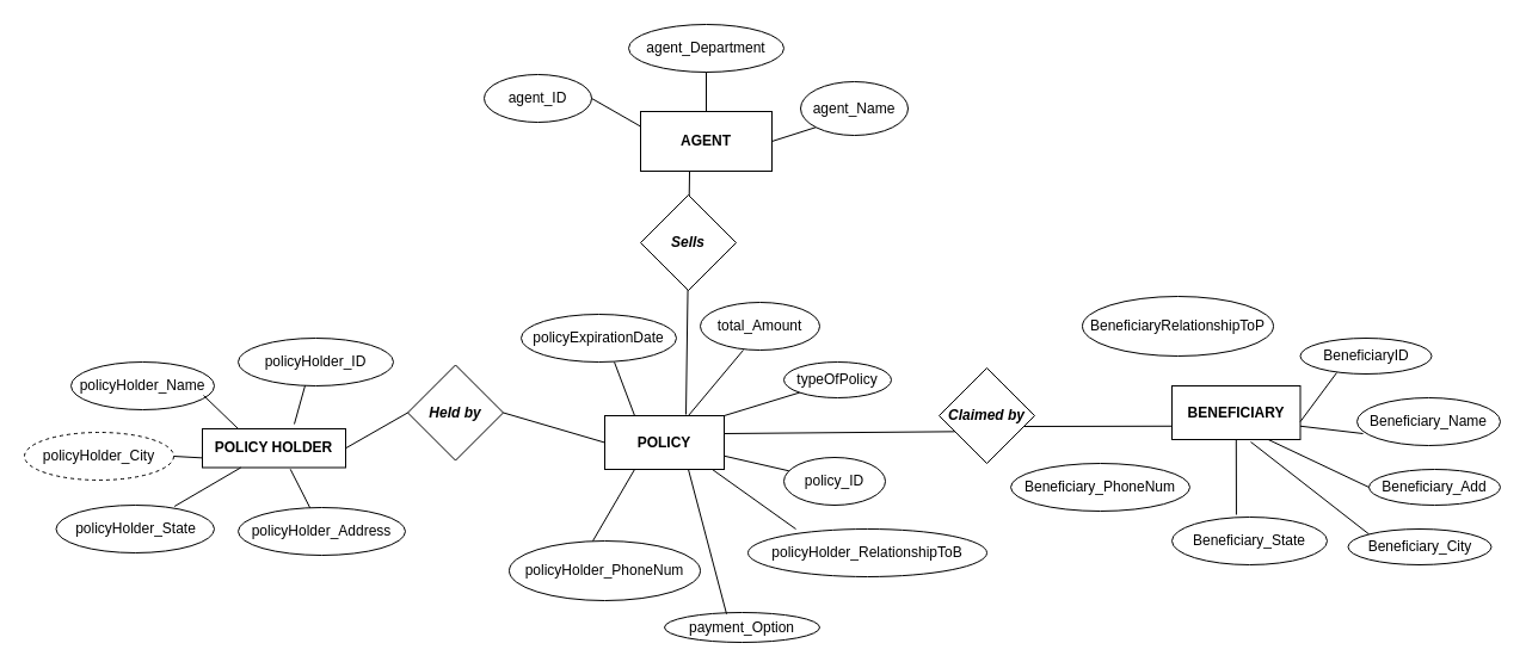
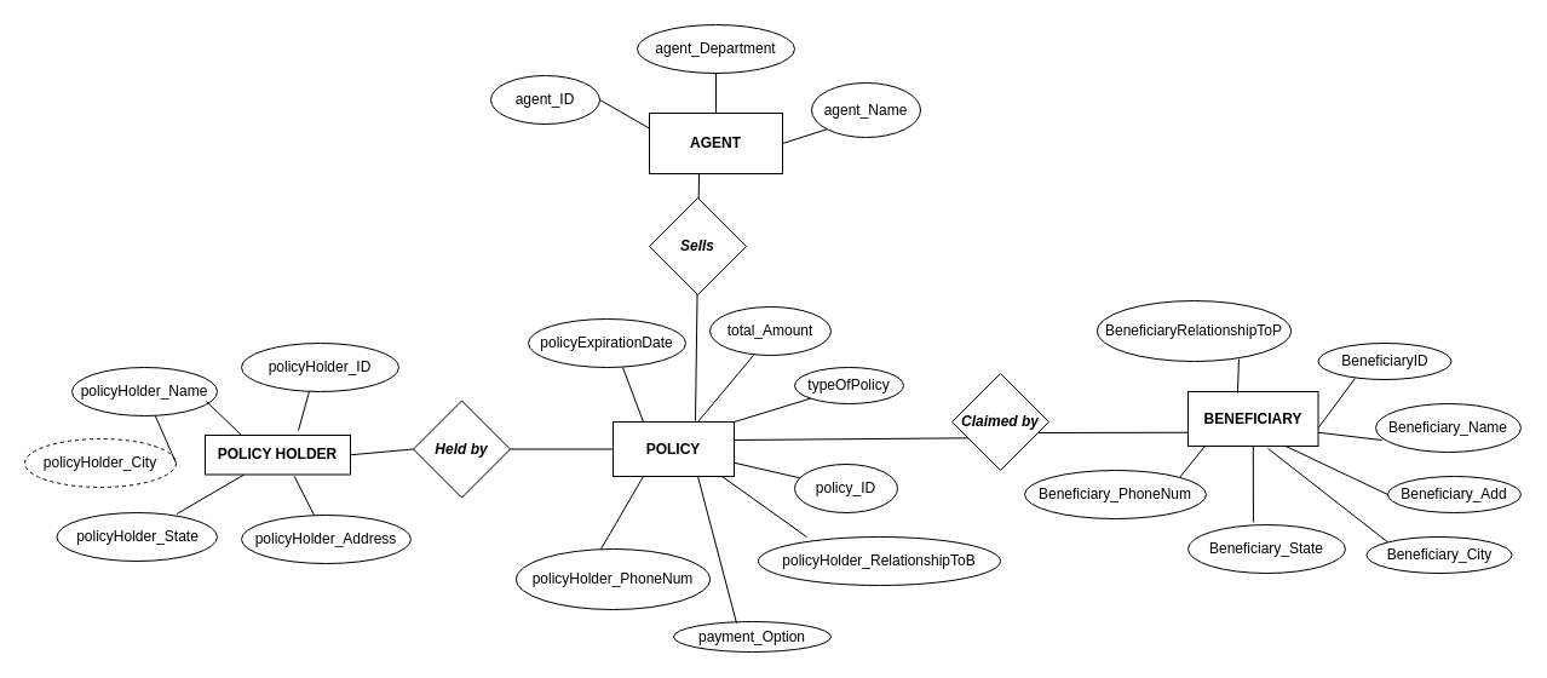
  <mxCell id="0" />
  <mxCell id="1" parent="0" />
  <mxCell id="2" value="&lt;b&gt;AGENT&lt;/b&gt;" style="rounded=0;whiteSpace=wrap;html=1;" vertex="1" parent="1"><mxGeometry x="536" y="93" width="110" height="50" as="geometry" /></mxCell>
  <mxCell id="3" value="&lt;b&gt;POLICY&lt;/b&gt;" style="rounded=0;whiteSpace=wrap;html=1;" vertex="1" parent="1"><mxGeometry x="506" y="348" width="100" height="45" as="geometry" /></mxCell>
  <mxCell id="4" value="&lt;b&gt;POLICY HOLDER&lt;/b&gt;" style="rounded=0;whiteSpace=wrap;html=1;" vertex="1" parent="1"><mxGeometry x="169" y="359" width="120" height="32.5" as="geometry" /></mxCell>
  <mxCell id="5" value="&lt;b&gt;BENEFICIARY&lt;/b&gt;" style="rounded=0;whiteSpace=wrap;html=1;" vertex="1" parent="1"><mxGeometry x="981" y="323" width="107.5" height="45" as="geometry" /></mxCell>
  <mxCell id="6" value="agent_Name" style="ellipse;whiteSpace=wrap;html=1;" vertex="1" parent="1"><mxGeometry x="670" y="68" width="90" height="45" as="geometry" /></mxCell>
  <mxCell id="7" value="agent_ID" style="ellipse;whiteSpace=wrap;html=1;" vertex="1" parent="1"><mxGeometry x="405" y="62" width="90" height="40" as="geometry" /></mxCell>
  <mxCell id="8" value="agent_Department" style="ellipse;whiteSpace=wrap;html=1;" vertex="1" parent="1"><mxGeometry x="526" y="20" width="130" height="40" as="geometry" /></mxCell>
  <mxCell id="9" value="policy_ID" style="ellipse;whiteSpace=wrap;html=1;" vertex="1" parent="1"><mxGeometry x="656" y="383" width="85" height="40" as="geometry" /></mxCell>
  <mxCell id="10" value="typeOfPolicy" style="ellipse;whiteSpace=wrap;html=1;" vertex="1" parent="1"><mxGeometry x="656" y="303" width="90" height="30" as="geometry" /></mxCell>
  <mxCell id="11" value="policyExpirationDate" style="ellipse;whiteSpace=wrap;html=1;" vertex="1" parent="1"><mxGeometry x="436" y="263" width="130" height="40" as="geometry" /></mxCell>
  <mxCell id="12" value="payment_Option" style="ellipse;whiteSpace=wrap;html=1;" vertex="1" parent="1"><mxGeometry x="556" y="513" width="130" height="25" as="geometry" /></mxCell>
  <mxCell id="13" value="total_Amount" style="ellipse;whiteSpace=wrap;html=1;" vertex="1" parent="1"><mxGeometry x="586" y="253" width="100" height="40" as="geometry" /></mxCell>
  <mxCell id="14" value="policyHolder_ID" style="ellipse;whiteSpace=wrap;html=1;" vertex="1" parent="1"><mxGeometry x="199" y="283" width="130" height="40" as="geometry" /></mxCell>
  <mxCell id="15" value="policyHolder_Name" style="ellipse;whiteSpace=wrap;html=1;" vertex="1" parent="1"><mxGeometry x="59" y="303" width="120" height="40" as="geometry" /></mxCell>
  <mxCell id="16" value="policyHolder_Address" style="ellipse;whiteSpace=wrap;html=1;" vertex="1" parent="1"><mxGeometry x="199" y="425" width="140" height="40" as="geometry" /></mxCell>
  <mxCell id="17" style="edgeStyle=orthogonalEdgeStyle;rounded=0;orthogonalLoop=1;jettySize=auto;html=1;exitX=0.5;exitY=1;exitDx=0;exitDy=0;" edge="1" parent="1" source="15" target="15"><mxGeometry relative="1" as="geometry" /></mxCell>
  <mxCell id="18" value="policyHolder_City" style="ellipse;whiteSpace=wrap;html=1;dashed=1;" vertex="1" parent="1"><mxGeometry x="20" y="362" width="125" height="40" as="geometry" /></mxCell>
  <mxCell id="19" value="policyHolder_State" style="ellipse;whiteSpace=wrap;html=1;" vertex="1" parent="1"><mxGeometry x="46.5" y="423" width="132.5" height="40" as="geometry" /></mxCell>
  <mxCell id="20" value="policyHolder_PhoneNum" style="ellipse;whiteSpace=wrap;html=1;" vertex="1" parent="1"><mxGeometry y="453" width="160" height="50" as="geometry" x="426" /></mxCell>
  <mxCell id="21" value="policyHolder_RelationshipToB" style="ellipse;whiteSpace=wrap;html=1;" vertex="1" parent="1"><mxGeometry x="626" y="443" width="200" height="40" as="geometry" /></mxCell>
  <mxCell id="22" value="BeneficiaryID" style="ellipse;whiteSpace=wrap;html=1;" vertex="1" parent="1"><mxGeometry x="1088.5" y="283" width="110" height="30" as="geometry" /></mxCell>
  <mxCell id="23" value="Beneficiary_Name" style="ellipse;whiteSpace=wrap;html=1;" vertex="1" parent="1"><mxGeometry x="1136" y="333" width="120" height="40" as="geometry" /></mxCell>
  <mxCell id="24" value="Beneficiary_Add" style="ellipse;whiteSpace=wrap;html=1;" vertex="1" parent="1"><mxGeometry x="1146" y="393" width="110" height="30" as="geometry" /></mxCell>
  <mxCell id="25" value="Beneficiary_City" style="ellipse;whiteSpace=wrap;html=1;" vertex="1" parent="1"><mxGeometry x="1128.5" y="443" width="120" height="30" as="geometry" /></mxCell>
  <mxCell id="26" value="Beneficiary_State" style="ellipse;whiteSpace=wrap;html=1;" vertex="1" parent="1"><mxGeometry x="981" y="433" width="130" height="40" as="geometry" /></mxCell>
  <mxCell id="27" value="Beneficiary_PhoneNum" style="ellipse;whiteSpace=wrap;html=1;" vertex="1" parent="1"><mxGeometry x="846" y="388" width="150" height="40" as="geometry" /></mxCell>
  <mxCell id="28" value="BeneficiaryRelationshipToP" style="ellipse;whiteSpace=wrap;html=1;" vertex="1" parent="1"><mxGeometry x="906" y="248" width="160" height="50" as="geometry" /></mxCell>
  <mxCell id="29" value="" style="endArrow=none;html=1;rounded=0;entryX=0.6;entryY=1;entryDx=0;entryDy=0;entryPerimeter=0;exitX=0.25;exitY=0;exitDx=0;exitDy=0;" edge="1" parent="1" source="3" target="11"><mxGeometry width="50" height="50" relative="1" as="geometry"><mxPoint x="486" y="353" as="sourcePoint" /><mxPoint x="536" y="303" as="targetPoint" /></mxGeometry></mxCell>
  <mxCell id="30" value="" style="endArrow=none;html=1;rounded=0;entryX=0.36;entryY=1;entryDx=0;entryDy=0;entryPerimeter=0;" edge="1" parent="1" target="13"><mxGeometry width="50" height="50" relative="1" as="geometry"><mxPoint x="576" y="348" as="sourcePoint" /><mxPoint x="626" y="298" as="targetPoint" /></mxGeometry></mxCell>
  <mxCell id="31" value="" style="endArrow=none;html=1;rounded=0;entryX=0;entryY=1;entryDx=0;entryDy=0;exitX=1;exitY=0;exitDx=0;exitDy=0;" edge="1" parent="1" source="3" target="10"><mxGeometry width="50" height="50" relative="1" as="geometry"><mxPoint x="606" y="403" as="sourcePoint" /><mxPoint x="656" y="353" as="targetPoint" /></mxGeometry></mxCell>
  <mxCell id="32" value="" style="endArrow=none;html=1;rounded=0;exitX=1;exitY=0.75;exitDx=0;exitDy=0;" edge="1" parent="1" source="3" target="9"><mxGeometry width="50" height="50" relative="1" as="geometry"><mxPoint x="606" y="388" as="sourcePoint" /><mxPoint x="656" y="338" as="targetPoint" /></mxGeometry></mxCell>
  <mxCell id="33" value="" style="endArrow=none;html=1;rounded=0;entryX=0.25;entryY=1;entryDx=0;entryDy=0;" edge="1" parent="1" target="3"><mxGeometry width="50" height="50" relative="1" as="geometry"><mxPoint x="496" y="453" as="sourcePoint" /><mxPoint x="546" y="403" as="targetPoint" /></mxGeometry></mxCell>
  <mxCell id="34" value="" style="endArrow=none;html=1;rounded=0;exitX=0.2;exitY=0;exitDx=0;exitDy=0;exitPerimeter=0;" edge="1" parent="1" source="21"><mxGeometry width="50" height="50" relative="1" as="geometry"><mxPoint x="546" y="443" as="sourcePoint" /><mxPoint x="596" y="393" as="targetPoint" /></mxGeometry></mxCell>
  <mxCell id="35" value="" style="endArrow=none;html=1;rounded=0;exitX=0.4;exitY=0.05;exitDx=0;exitDy=0;exitPerimeter=0;" edge="1" parent="1" source="12"><mxGeometry width="50" height="50" relative="1" as="geometry"><mxPoint x="606" y="503" as="sourcePoint" /><mxPoint x="576" y="393" as="targetPoint" /></mxGeometry></mxCell>
  <mxCell id="36" value="" style="endArrow=none;html=1;rounded=0;entryX=0;entryY=0.75;entryDx=0;entryDy=0;startArrow=none;" edge="1" parent="1" target="5"><mxGeometry width="50" height="50" relative="1" as="geometry"><mxPoint x="856" y="357" as="sourcePoint" /><mxPoint x="796" y="323" as="targetPoint" /></mxGeometry></mxCell>
  <mxCell id="37" value="&lt;b&gt;&lt;i&gt;Claimed by&lt;/i&gt;&lt;/b&gt;" style="rhombus;whiteSpace=wrap;html=1;" vertex="1" parent="1"><mxGeometry x="786" y="308" width="80" height="80" as="geometry" /></mxCell>
  <mxCell id="38" value="" style="endArrow=none;html=1;rounded=0;entryX=0;entryY=0.75;entryDx=0;entryDy=0;" edge="1" parent="1" target="37"><mxGeometry width="50" height="50" relative="1" as="geometry"><mxPoint x="606" y="363" as="sourcePoint" /><mxPoint x="981" y="356.75" as="targetPoint" /></mxGeometry></mxCell>
+ <mxCell id="39" value="" style="endArrow=none;html=1;rounded=0;entryX=0.731;entryY=0.96;entryDx=0;entryDy=0;entryPerimeter=0;exitX=0.381;exitY=0.022;exitDx=0;exitDy=0;exitPerimeter=0;" edge="1" parent="1" source="5" target="28"><mxGeometry width="50" height="50" relative="1" as="geometry"><mxPoint x="996" y="353" as="sourcePoint" /><mxPoint x="1046" y="303" as="targetPoint" /></mxGeometry></mxCell>
  <mxCell id="40" value="" style="endArrow=none;html=1;rounded=0;entryX=0.277;entryY=0.967;entryDx=0;entryDy=0;entryPerimeter=0;" edge="1" parent="1" target="22"><mxGeometry width="50" height="50" relative="1" as="geometry"><mxPoint x="1088.5" y="353" as="sourcePoint" /><mxPoint x="1126" y="303" as="targetPoint" /></mxGeometry></mxCell>
  <mxCell id="41" value="" style="endArrow=none;html=1;rounded=0;entryX=0.415;entryY=-0.05;entryDx=0;entryDy=0;entryPerimeter=0;" edge="1" parent="1" source="5" target="26"><mxGeometry width="50" height="50" relative="1" as="geometry"><mxPoint x="1034.75" y="418" as="sourcePoint" /><mxPoint x="1035" y="423" as="targetPoint" /></mxGeometry></mxCell>
  <mxCell id="42" value="" style="endArrow=none;html=1;rounded=0;entryX=0.042;entryY=0.75;entryDx=0;entryDy=0;entryPerimeter=0;exitX=1;exitY=0.75;exitDx=0;exitDy=0;" edge="1" parent="1" source="5" target="23"><mxGeometry width="50" height="50" relative="1" as="geometry"><mxPoint x="1046" y="413" as="sourcePoint" /><mxPoint x="1096" y="363" as="targetPoint" /></mxGeometry></mxCell>
  <mxCell id="43" value="" style="endArrow=none;html=1;rounded=0;exitX=0;exitY=0.5;exitDx=0;exitDy=0;entryX=0.75;entryY=1;entryDx=0;entryDy=0;" edge="1" parent="1" source="24" target="5"><mxGeometry width="50" height="50" relative="1" as="geometry"><mxPoint x="1046" y="413" as="sourcePoint" /><mxPoint x="1066" y="373" as="targetPoint" /></mxGeometry></mxCell>
  <mxCell id="44" value="" style="endArrow=none;html=1;rounded=0;entryX=0.614;entryY=1.044;entryDx=0;entryDy=0;entryPerimeter=0;exitX=0;exitY=0;exitDx=0;exitDy=0;" edge="1" parent="1" source="25" target="5"><mxGeometry width="50" height="50" relative="1" as="geometry"><mxPoint x="1046" y="413" as="sourcePoint" /><mxPoint x="1096" y="363" as="targetPoint" /></mxGeometry></mxCell>
  <mxCell id="45" value="" style="endArrow=none;html=1;rounded=0;entryX=0.373;entryY=1;entryDx=0;entryDy=0;entryPerimeter=0;exitX=0.68;exitY=-0.022;exitDx=0;exitDy=0;exitPerimeter=0;" edge="1" parent="1" source="3" target="2"><mxGeometry width="50" height="50" relative="1" as="geometry"><mxPoint x="576" y="343" as="sourcePoint" /><mxPoint x="586" y="143" as="targetPoint" /></mxGeometry></mxCell>
  <mxCell id="46" value="&lt;b&gt;&lt;i&gt;Sells&lt;/i&gt;&lt;/b&gt;" style="rhombus;whiteSpace=wrap;html=1;" vertex="1" parent="1"><mxGeometry x="536" y="163" width="80" height="80" as="geometry" /></mxCell>
  <mxCell id="47" value="" style="endArrow=none;html=1;rounded=0;entryX=0;entryY=0.5;entryDx=0;entryDy=0;exitX=1;exitY=0.5;exitDx=0;exitDy=0;startArrow=none;" edge="1" parent="1" source="48" target="3"><mxGeometry width="50" height="50" relative="1" as="geometry"><mxPoint x="296" y="418" as="sourcePoint" /><mxPoint x="346" y="368" as="targetPoint" /></mxGeometry></mxCell>
- <mxCell id="48" value="&lt;b&gt;&lt;i&gt;Held by&lt;/i&gt;&lt;/b&gt;" style="rhombus;whiteSpace=wrap;html=1;" vertex="1" parent="1"><mxGeometry x="341" y="305.5" width="80" height="80" as="geometry" /></mxCell>
+ <mxCell id="48" value="&lt;b&gt;&lt;i&gt;Held by&lt;/i&gt;&lt;/b&gt;" style="rhombus;whiteSpace=wrap;html=1;" vertex="1" parent="1"><mxGeometry x="341" y="330.5" width="80" height="80" as="geometry" /></mxCell>
  <mxCell id="49" value="" style="endArrow=none;html=1;rounded=0;entryX=0;entryY=0.5;entryDx=0;entryDy=0;exitX=1;exitY=0.5;exitDx=0;exitDy=0;" edge="1" parent="1" source="4" target="48"><mxGeometry width="50" height="50" relative="1" as="geometry"><mxPoint x="280" y="371.75" as="sourcePoint" /><mxPoint x="506" y="370.5" as="targetPoint" /></mxGeometry></mxCell>
+ <mxCell id="50" value="" style="endArrow=none;html=1;rounded=0;entryX=0.13;entryY=1;entryDx=0;entryDy=0;entryPerimeter=0;exitX=1;exitY=0;exitDx=0;exitDy=0;" edge="1" parent="1" source="27" target="5"><mxGeometry width="50" height="50" relative="1" as="geometry"><mxPoint x="970" y="412" as="sourcePoint" /><mxPoint x="1020" y="362" as="targetPoint" /></mxGeometry></mxCell>
  <mxCell id="51" value="" style="endArrow=none;html=1;rounded=0;entryX=0.5;entryY=1;entryDx=0;entryDy=0;exitX=0.5;exitY=0;exitDx=0;exitDy=0;" edge="1" parent="1" source="2" target="8"><mxGeometry width="50" height="50" relative="1" as="geometry"><mxPoint x="569" y="110" as="sourcePoint" /><mxPoint x="619" y="60" as="targetPoint" /></mxGeometry></mxCell>
  <mxCell id="52" value="" style="endArrow=none;html=1;rounded=0;entryX=1;entryY=0.5;entryDx=0;entryDy=0;exitX=0;exitY=0.25;exitDx=0;exitDy=0;" edge="1" parent="1" source="2" target="7"><mxGeometry width="50" height="50" relative="1" as="geometry"><mxPoint x="482" y="133" as="sourcePoint" /><mxPoint x="532" y="83" as="targetPoint" /></mxGeometry></mxCell>
  <mxCell id="53" value="" style="endArrow=none;html=1;rounded=0;entryX=0;entryY=1;entryDx=0;entryDy=0;exitX=1;exitY=0.5;exitDx=0;exitDy=0;" edge="1" parent="1" source="2" target="6"><mxGeometry width="50" height="50" relative="1" as="geometry"><mxPoint x="665" y="150" as="sourcePoint" /><mxPoint x="715" y="100" as="targetPoint" /></mxGeometry></mxCell>
  <mxCell id="54" value="" style="endArrow=none;html=1;rounded=0;entryX=0.431;entryY=0.992;entryDx=0;entryDy=0;entryPerimeter=0;" edge="1" parent="1" target="14"><mxGeometry width="50" height="50" relative="1" as="geometry"><mxPoint x="246" y="355" as="sourcePoint" /><mxPoint x="275" y="318" as="targetPoint" /></mxGeometry></mxCell>
  <mxCell id="55" value="" style="endArrow=none;html=1;rounded=0;exitX=0.25;exitY=0;exitDx=0;exitDy=0;" edge="1" parent="1" source="4"><mxGeometry width="50" height="50" relative="1" as="geometry"><mxPoint x="131" y="384" as="sourcePoint" /><mxPoint x="170" y="331" as="targetPoint" /></mxGeometry></mxCell>
  <mxCell id="56" value="" style="endArrow=none;html=1;rounded=0;entryX=0.614;entryY=1.041;entryDx=0;entryDy=0;entryPerimeter=0;" edge="1" parent="1" source="16" target="4"><mxGeometry width="50" height="50" relative="1" as="geometry"><mxPoint x="250" y="423" as="sourcePoint" /><mxPoint x="261" y="384" as="targetPoint" /></mxGeometry></mxCell>
  <mxCell id="57" value="" style="endArrow=none;html=1;rounded=0;exitX=0.748;exitY=0.025;exitDx=0;exitDy=0;exitPerimeter=0;" edge="1" parent="1" source="19" target="4"><mxGeometry width="50" height="50" relative="1" as="geometry"><mxPoint x="155" y="434" as="sourcePoint" /><mxPoint x="174" y="390" as="targetPoint" /></mxGeometry></mxCell>
- <mxCell id="58" value="" style="endArrow=none;html=1;rounded=0;entryX=0;entryY=0.75;entryDx=0;entryDy=0;exitX=1;exitY=0.5;exitDx=0;exitDy=0;" edge="1" parent="1" source="18" target="4"><mxGeometry width="50" height="50" relative="1" as="geometry"><mxPoint x="139" y="425" as="sourcePoint" /><mxPoint x="189" y="375" as="targetPoint" /></mxGeometry></mxCell>
+ <mxCell id="58" value="" style="endArrow=none;html=1;rounded=0;exitX=1;exitY=0.5;exitDx=0;exitDy=0;" edge="1" parent="1" source="18" target="15"><mxGeometry width="50" height="50" relative="1" as="geometry"><mxPoint x="139" y="425" as="sourcePoint" /><mxPoint x="189" y="375" as="targetPoint" /></mxGeometry></mxCell>
